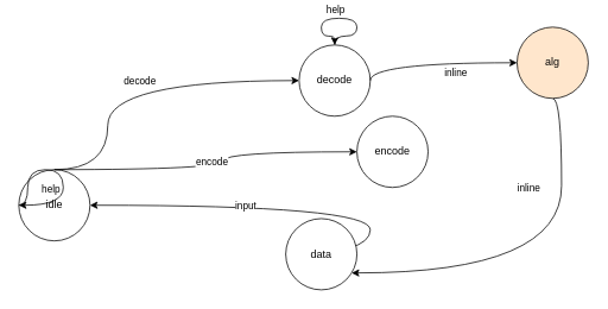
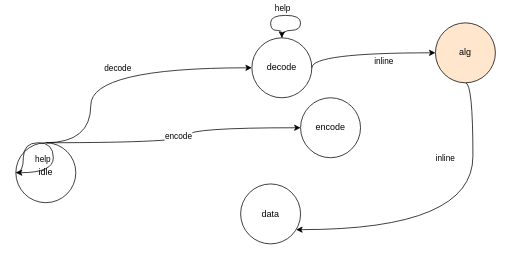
  <mxCell id="0" />
  <mxCell id="1" parent="0" />
  <mxCell id="2" value="idle" style="ellipse;whiteSpace=wrap;html=1;aspect=fixed;" parent="1" vertex="1"><mxGeometry x="20" y="190" width="80" height="80" as="geometry" /></mxCell>
  <mxCell id="3" value="decode" style="ellipse;whiteSpace=wrap;html=1;aspect=fixed;" parent="1" vertex="1"><mxGeometry x="335" y="50" width="80" height="80" as="geometry" /></mxCell>
  <mxCell id="4" value="" style="curved=1;endArrow=classic;html=1;rounded=0;edgeStyle=orthogonalEdgeStyle;exitX=0.5;exitY=0;exitDx=0;exitDy=0;entryX=0;entryY=0.5;entryDx=0;entryDy=0;" parent="1" source="2" target="3" edge="1"><mxGeometry width="50" height="50" relative="1" as="geometry"><mxPoint x="150" y="190" as="sourcePoint" /><mxPoint x="200" y="140" as="targetPoint" /><Array as="points"><mxPoint x="120" y="90" /></Array></mxGeometry></mxCell>
  <mxCell id="5" value="decode" style="edgeLabel;html=1;align=center;verticalAlign=middle;resizable=0;points=[];" parent="4" vertex="1" connectable="0"><mxGeometry x="0.164" y="-16" relative="1" as="geometry"><mxPoint x="-23" y="-16" as="offset" /></mxGeometry></mxCell>
  <mxCell id="6" value="" style="curved=1;endArrow=classic;html=1;rounded=0;edgeStyle=orthogonalEdgeStyle;exitX=0.5;exitY=0;exitDx=0;exitDy=0;entryX=0;entryY=0.5;entryDx=0;entryDy=0;" parent="1" source="2" target="20" edge="1"><mxGeometry width="50" height="50" relative="1" as="geometry"><mxPoint x="120" y="190" as="sourcePoint" /><mxPoint x="335" y="90" as="targetPoint" /><Array as="points"><mxPoint x="250" y="190" /><mxPoint x="250" y="170" /></Array></mxGeometry></mxCell>
  <mxCell id="7" value="encode" style="edgeLabel;html=1;align=center;verticalAlign=middle;resizable=0;points=[];" parent="6" vertex="1" connectable="0"><mxGeometry x="0.164" y="-16" relative="1" as="geometry"><mxPoint x="-14" y="-6" as="offset" /></mxGeometry></mxCell>
  <mxCell id="8" value="" style="curved=1;endArrow=classic;html=1;rounded=0;edgeStyle=orthogonalEdgeStyle;exitX=0.5;exitY=0;exitDx=0;exitDy=0;" parent="1" source="3" edge="1"><mxGeometry width="50" height="50" relative="1" as="geometry"><mxPoint x="120" y="190" as="sourcePoint" /><mxPoint x="375" y="50" as="targetPoint" /><Array as="points"><mxPoint x="375" y="40" /><mxPoint x="400" y="40" /><mxPoint x="400" y="20" /><mxPoint x="360" y="20" /><mxPoint x="360" y="40" /><mxPoint x="375" y="40" /></Array></mxGeometry></mxCell>
  <mxCell id="9" value="&lt;div&gt;help&lt;/div&gt;" style="edgeLabel;html=1;align=center;verticalAlign=middle;resizable=0;points=[];" parent="8" vertex="1" connectable="0"><mxGeometry x="0.164" y="-16" relative="1" as="geometry"><mxPoint x="1" y="6" as="offset" /></mxGeometry></mxCell>
- <mxCell id="10" value="" style="curved=1;endArrow=classic;html=1;rounded=0;edgeStyle=orthogonalEdgeStyle;exitX=0;exitY=0.5;exitDx=0;exitDy=0;entryX=1;entryY=0.5;entryDx=0;entryDy=0;" parent="1" source="16" target="2" edge="1"><mxGeometry width="50" height="50" relative="1" as="geometry"><mxPoint x="120" y="190" as="sourcePoint" /><mxPoint x="335" y="90" as="targetPoint" /><Array as="points"><mxPoint x="415" y="230" /></Array></mxGeometry></mxCell>
- <mxCell id="11" value="input" style="edgeLabel;html=1;align=center;verticalAlign=middle;resizable=0;points=[];" parent="10" vertex="1" connectable="0"><mxGeometry x="0.164" y="-16" relative="1" as="geometry"><mxPoint x="-20" y="16" as="offset" /></mxGeometry></mxCell>
  <mxCell id="12" value="" style="curved=1;endArrow=classic;html=1;rounded=0;edgeStyle=orthogonalEdgeStyle;exitX=0;exitY=0.5;exitDx=0;exitDy=0;entryX=0;entryY=0.5;entryDx=0;entryDy=0;" parent="1" source="2" target="2" edge="1"><mxGeometry width="50" height="50" relative="1" as="geometry"><mxPoint x="375" y="50" as="sourcePoint" /><mxPoint x="375" y="50" as="targetPoint" /><Array as="points"><mxPoint x="30" y="230" /><mxPoint x="30" y="190" /><mxPoint x="70" y="190" /><mxPoint x="70" y="230" /></Array></mxGeometry></mxCell>
  <mxCell id="13" value="&lt;div&gt;help&lt;/div&gt;" style="edgeLabel;html=1;align=center;verticalAlign=middle;resizable=0;points=[];" parent="12" vertex="1" connectable="0"><mxGeometry x="0.164" y="-16" relative="1" as="geometry"><mxPoint x="1" y="6" as="offset" /></mxGeometry></mxCell>
  <mxCell id="14" value="" style="curved=1;endArrow=classic;html=1;rounded=0;edgeStyle=orthogonalEdgeStyle;" parent="1" target="16" edge="1"><mxGeometry width="50" height="50" relative="1" as="geometry"><mxPoint x="620" y="110" as="sourcePoint" /><mxPoint x="160" y="230" as="targetPoint" /><Array as="points"><mxPoint x="630" y="110" /><mxPoint x="630" y="306" /></Array></mxGeometry></mxCell>
  <mxCell id="15" value="&lt;div&gt;inline&lt;/div&gt;" style="edgeLabel;html=1;align=center;verticalAlign=middle;resizable=0;points=[];" parent="14" vertex="1" connectable="0"><mxGeometry x="0.164" y="-16" relative="1" as="geometry"><mxPoint x="13" y="-80" as="offset" /></mxGeometry></mxCell>
  <mxCell id="16" value="data" style="ellipse;whiteSpace=wrap;html=1;aspect=fixed;" parent="1" vertex="1"><mxGeometry x="320" y="245" width="80" height="80" as="geometry" /></mxCell>
  <mxCell id="17" value="alg" style="ellipse;whiteSpace=wrap;html=1;aspect=fixed;fillColor=#ffe6cc;" parent="1" vertex="1"><mxGeometry x="580" y="30" width="80" height="80" as="geometry" /></mxCell>
  <mxCell id="18" value="" style="curved=1;endArrow=classic;html=1;rounded=0;edgeStyle=orthogonalEdgeStyle;exitX=1;exitY=0.5;exitDx=0;exitDy=0;entryX=0;entryY=0.5;entryDx=0;entryDy=0;" parent="1" source="3" target="17" edge="1"><mxGeometry width="50" height="50" relative="1" as="geometry"><mxPoint x="500" y="120" as="sourcePoint" /><mxPoint x="480" y="190" as="targetPoint" /><Array as="points"><mxPoint x="415" y="70" /></Array></mxGeometry></mxCell>
  <mxCell id="19" value="inline" style="edgeLabel;html=1;align=center;verticalAlign=middle;resizable=0;points=[];" parent="18" vertex="1" connectable="0"><mxGeometry x="0.164" y="-16" relative="1" as="geometry"><mxPoint x="7" y="-6" as="offset" /></mxGeometry></mxCell>
  <mxCell id="20" value="encode" style="ellipse;whiteSpace=wrap;html=1;aspect=fixed;" vertex="1" parent="1"><mxGeometry x="400" y="130" width="80" height="80" as="geometry" /></mxCell>
